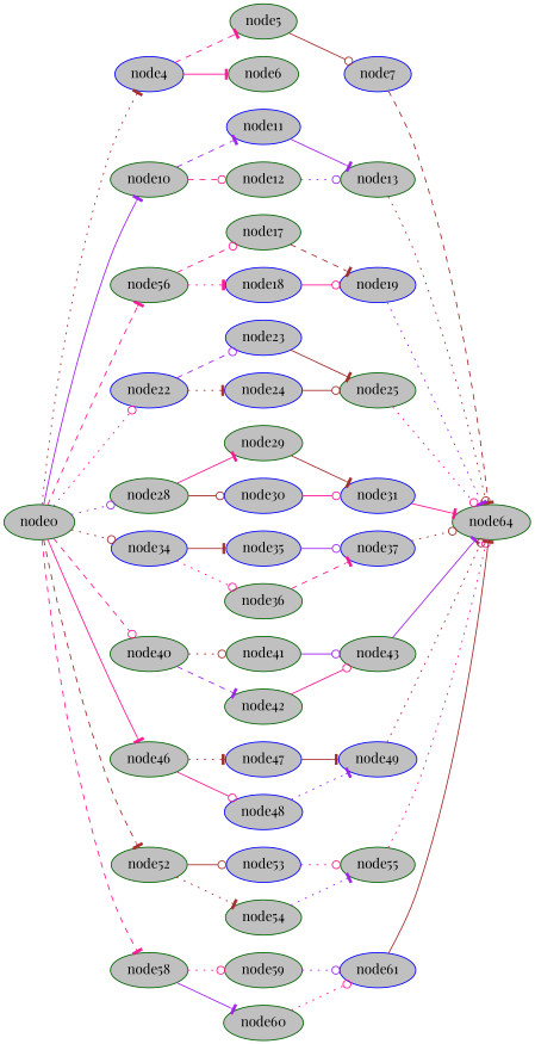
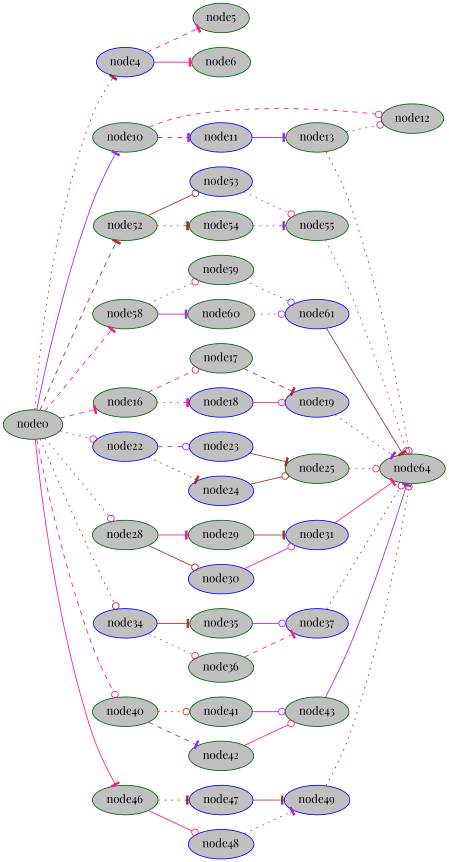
  strict digraph {
    fontname="Playfair Display"
    rankdir=LR
    node [codeSize="\"1332 b\"" color=darkgreen fillcolor=grey fontname="Playfair Display" peek="\"0\"" peekType="\"void\"" pop="\"1\"" popType="\"float\"" push="\"1\"" pushType="\"float\"" stackSize="\"96 b\"" style=filled work="\"710\""]
    edge [arrowhead=tee color=deeppink fontname="Playfair Display" style=dotted]
    node0 [codeSize="\"14 b\"" contraction="{'node1': {'label': '\"LowPassFilter_105\"', 'push': '\"1\"', 'pop': '\"5\"', 'peek': '\"64\"', 'pushType': '\"float\"', 'popType': '\"float\"', 'peekType': '\"float\"', 'codeSize': '\"1252 b\"', 'stackSize': '\"96 b\"', 'work': '\"730\"'}, 'node2': {'label': '\"FMDemodulator_106\"', 'push': '\"1\"', 'pop': '\"1\"', 'peek': '\"2\"', 'pushType': '\"float\"', 'popType': '\"float\"', 'peekType': '\"float\"', 'codeSize': '\"82 b\"', 'stackSize': '\"32 b\"', 'work': '\"221\"'}, 'node3': {'label': '\"DUPLICATE_Splitter_180\"', 'push': '\"1\"', 'pop': '\"1\"', 'peek': '\"0\"', 'pushType': '\"float\"', 'popType': '\"float\"', 'peekType': '\"void\"', 'codeSize': '\"72 b\"', 'stackSize': '\"64 b\"', 'work': '\"0\"'}}" pop="\"0\"" popType="\"void\"" push="\"5\"" stackSize="\"0 b\"" work="\"958\""]
    node4 [codeSize="\"24 b\"" color=blue stackSize="\"64 b\"" work="\"0\""]
    node10 [codeSize="\"24 b\"" stackSize="\"64 b\"" work="\"0\""]
-   node16 [codeSize="\"24 b\"" stackSize="\"64 b\"" work="\"0\"" label=node56]
+   node16 [codeSize="\"24 b\"" stackSize="\"64 b\"" work="\"0\""]
    node22 [codeSize="\"24 b\"" color=blue stackSize="\"64 b\"" work="\"0\""]
    node28 [codeSize="\"24 b\"" stackSize="\"64 b\"" work="\"0\""]
    node34 [codeSize="\"24 b\"" color=blue stackSize="\"64 b\"" work="\"0\""]
    node40 [codeSize="\"24 b\"" stackSize="\"64 b\"" work="\"0\""]
    node46 [codeSize="\"24 b\"" stackSize="\"64 b\"" work="\"0\""]
    node52 [codeSize="\"24 b\"" stackSize="\"64 b\"" work="\"0\""]
    node58 [codeSize="\"24 b\"" stackSize="\"64 b\"" work="\"0\""]
    node5 [peek="\"64\"" peekType="\"float\""]
    node6 [peek="\"64\"" peekType="\"float\""]
    node11 [color=blue peek="\"64\"" peekType="\"float\""]
    node12 [peek="\"64\"" peekType="\"float\""]
    node17 [peek="\"64\"" peekType="\"float\""]
    node18 [color=blue peek="\"64\"" peekType="\"float\""]
    node23 [color=blue peek="\"64\"" peekType="\"float\""]
    node24 [color=blue peek="\"64\"" peekType="\"float\""]
    node29 [peek="\"64\"" peekType="\"float\""]
    node30 [color=blue peek="\"64\"" peekType="\"float\""]
-   node35 [color=blue peek="\"64\"" peekType="\"float\""]
+   node35 [peek="\"64\"" peekType="\"float\""]
    node36 [peek="\"64\"" peekType="\"float\""]
    node41 [peek="\"64\"" peekType="\"float\""]
    node42 [peek="\"64\"" peekType="\"float\""]
    node47 [color=blue peek="\"64\"" peekType="\"float\""]
    node48 [color=blue peek="\"64\"" peekType="\"float\""]
    node53 [color=blue peek="\"64\"" peekType="\"float\""]
    node54 [peek="\"64\"" peekType="\"float\""]
    node59 [peek="\"64\"" peekType="\"float\""]
    node60 [peek="\"64\"" peekType="\"float\""]
-   node7 [codeSize="\"30 b\"" color=blue contraction="{'node8': {'label': '\"Subtracter_113\"', 'push': '\"1\"', 'pop': '\"2\"', 'peek': '\"2\"', 'pushType': '\"float\"', 'popType': '\"float\"', 'peekType': '\"float\"', 'codeSize': '\"43 b\"', 'stackSize': '\"0 b\"', 'work': '\"17\"'}, 'node9': {'label': '\"Amplify_114\"', 'push': '\"1\"', 'pop': '\"1\"', 'peek': '\"1\"', 'pushType': '\"float\"', 'popType': '\"float\"', 'peekType': '\"float\"', 'codeSize': '\"17 b\"', 'stackSize': '\"0 b\"', 'work': '\"8\"'}}" pop="\"2\"" push="\"2\"" stackSize="\"32 b\"" work="\"25\""]
    node13 [codeSize="\"30 b\"" contraction="{'node14': {'label': '\"Subtracter_120\"', 'push': '\"1\"', 'pop': '\"2\"', 'peek': '\"2\"', 'pushType': '\"float\"', 'popType': '\"float\"', 'peekType': '\"float\"', 'codeSize': '\"43 b\"', 'stackSize': '\"0 b\"', 'work': '\"17\"'}, 'node15': {'label': '\"Amplify_121\"', 'push': '\"1\"', 'pop': '\"1\"', 'peek': '\"1\"', 'pushType': '\"float\"', 'popType': '\"float\"', 'peekType': '\"float\"', 'codeSize': '\"17 b\"', 'stackSize': '\"0 b\"', 'work': '\"8\"'}}" pop="\"2\"" push="\"2\"" stackSize="\"32 b\"" work="\"25\""]
    node19 [codeSize="\"30 b\"" color=blue contraction="{'node20': {'label': '\"Subtracter_127\"', 'push': '\"1\"', 'pop': '\"2\"', 'peek': '\"2\"', 'pushType': '\"float\"', 'popType': '\"float\"', 'peekType': '\"float\"', 'codeSize': '\"43 b\"', 'stackSize': '\"0 b\"', 'work': '\"17\"'}, 'node21': {'label': '\"Amplify_128\"', 'push': '\"1\"', 'pop': '\"1\"', 'peek': '\"1\"', 'pushType': '\"float\"', 'popType': '\"float\"', 'peekType': '\"float\"', 'codeSize': '\"17 b\"', 'stackSize': '\"0 b\"', 'work': '\"8\"'}}" pop="\"2\"" push="\"2\"" stackSize="\"32 b\"" work="\"25\""]
    node25 [codeSize="\"30 b\"" contraction="{'node26': {'label': '\"Subtracter_134\"', 'push': '\"1\"', 'pop': '\"2\"', 'peek': '\"2\"', 'pushType': '\"float\"', 'popType': '\"float\"', 'peekType': '\"float\"', 'codeSize': '\"43 b\"', 'stackSize': '\"0 b\"', 'work': '\"17\"'}, 'node27': {'label': '\"Amplify_135\"', 'push': '\"1\"', 'pop': '\"1\"', 'peek': '\"1\"', 'pushType': '\"float\"', 'popType': '\"float\"', 'peekType': '\"float\"', 'codeSize': '\"17 b\"', 'stackSize': '\"0 b\"', 'work': '\"8\"'}}" pop="\"2\"" push="\"2\"" stackSize="\"32 b\"" work="\"25\""]
    node31 [codeSize="\"30 b\"" color=blue contraction="{'node32': {'label': '\"Subtracter_141\"', 'push': '\"1\"', 'pop': '\"2\"', 'peek': '\"2\"', 'pushType': '\"float\"', 'popType': '\"float\"', 'peekType': '\"float\"', 'codeSize': '\"43 b\"', 'stackSize': '\"0 b\"', 'work': '\"17\"'}, 'node33': {'label': '\"Amplify_142\"', 'push': '\"1\"', 'pop': '\"1\"', 'peek': '\"1\"', 'pushType': '\"float\"', 'popType': '\"float\"', 'peekType': '\"float\"', 'codeSize': '\"17 b\"', 'stackSize': '\"0 b\"', 'work': '\"8\"'}}" pop="\"2\"" push="\"2\"" stackSize="\"32 b\"" work="\"25\""]
    node37 [codeSize="\"30 b\"" color=blue contraction="{'node38': {'label': '\"Subtracter_148\"', 'push': '\"1\"', 'pop': '\"2\"', 'peek': '\"2\"', 'pushType': '\"float\"', 'popType': '\"float\"', 'peekType': '\"float\"', 'codeSize': '\"43 b\"', 'stackSize': '\"0 b\"', 'work': '\"17\"'}, 'node39': {'label': '\"Amplify_149\"', 'push': '\"1\"', 'pop': '\"1\"', 'peek': '\"1\"', 'pushType': '\"float\"', 'popType': '\"float\"', 'peekType': '\"float\"', 'codeSize': '\"17 b\"', 'stackSize': '\"0 b\"', 'work': '\"8\"'}}" pop="\"2\"" push="\"2\"" stackSize="\"32 b\"" work="\"25\""]
    node43 [codeSize="\"30 b\"" contraction="{'node44': {'label': '\"Subtracter_155\"', 'push': '\"1\"', 'pop': '\"2\"', 'peek': '\"2\"', 'pushType': '\"float\"', 'popType': '\"float\"', 'peekType': '\"float\"', 'codeSize': '\"43 b\"', 'stackSize': '\"0 b\"', 'work': '\"17\"'}, 'node45': {'label': '\"Amplify_156\"', 'push': '\"1\"', 'pop': '\"1\"', 'peek': '\"1\"', 'pushType': '\"float\"', 'popType': '\"float\"', 'peekType': '\"float\"', 'codeSize': '\"17 b\"', 'stackSize': '\"0 b\"', 'work': '\"8\"'}}" pop="\"2\"" push="\"2\"" stackSize="\"32 b\"" work="\"25\""]
    node49 [codeSize="\"30 b\"" color=blue contraction="{'node50': {'label': '\"Subtracter_162\"', 'push': '\"1\"', 'pop': '\"2\"', 'peek': '\"2\"', 'pushType': '\"float\"', 'popType': '\"float\"', 'peekType': '\"float\"', 'codeSize': '\"43 b\"', 'stackSize': '\"0 b\"', 'work': '\"17\"'}, 'node51': {'label': '\"Amplify_163\"', 'push': '\"1\"', 'pop': '\"1\"', 'peek': '\"1\"', 'pushType': '\"float\"', 'popType': '\"float\"', 'peekType': '\"float\"', 'codeSize': '\"17 b\"', 'stackSize': '\"0 b\"', 'work': '\"8\"'}}" pop="\"2\"" push="\"2\"" stackSize="\"32 b\"" work="\"25\""]
    node55 [codeSize="\"30 b\"" contraction="{'node56': {'label': '\"Subtracter_169\"', 'push': '\"1\"', 'pop': '\"2\"', 'peek': '\"2\"', 'pushType': '\"float\"', 'popType': '\"float\"', 'peekType': '\"float\"', 'codeSize': '\"43 b\"', 'stackSize': '\"0 b\"', 'work': '\"17\"'}, 'node57': {'label': '\"Amplify_170\"', 'push': '\"1\"', 'pop': '\"1\"', 'peek': '\"1\"', 'pushType': '\"float\"', 'popType': '\"float\"', 'peekType': '\"float\"', 'codeSize': '\"17 b\"', 'stackSize': '\"0 b\"', 'work': '\"8\"'}}" pop="\"2\"" push="\"2\"" stackSize="\"32 b\"" work="\"25\""]
    node61 [codeSize="\"30 b\"" color=blue contraction="{'node62': {'label': '\"Subtracter_176\"', 'push': '\"1\"', 'pop': '\"2\"', 'peek': '\"2\"', 'pushType': '\"float\"', 'popType': '\"float\"', 'peekType': '\"float\"', 'codeSize': '\"43 b\"', 'stackSize': '\"0 b\"', 'work': '\"17\"'}, 'node63': {'label': '\"Amplify_177\"', 'push': '\"1\"', 'pop': '\"1\"', 'peek': '\"1\"', 'pushType': '\"float\"', 'popType': '\"float\"', 'peekType': '\"float\"', 'codeSize': '\"17 b\"', 'stackSize': '\"0 b\"', 'work': '\"8\"'}}" pop="\"2\"" push="\"2\"" stackSize="\"32 b\"" work="\"25\""]
    node64 [codeSize="\"126 b\"" contraction="{'node65': {'label': '\"AnonFilter_a0_178\"', 'push': '\"1\"', 'pop': '\"10\"', 'peek': '\"10\"', 'pushType': '\"float\"', 'popType': '\"float\"', 'peekType': '\"float\"', 'codeSize': '\"27 b\"', 'stackSize': '\"64 b\"', 'work': '\"73\"'}, 'node66': {'label': '\"FloatPrinter_179\"', 'push': '\"0\"', 'pop': '\"1\"', 'peek': '\"1\"', 'pushType': '\"void\"', 'popType': '\"float\"', 'peekType': '\"float\"', 'codeSize': '\"16 b\"', 'stackSize': '\"0 b\"', 'work': '\"6\"'}}" pop="\"10\"" push="\"10\"" stackSize="\"32 b\"" work="\"79\""]
    node0 -> node4 [color=brown]
    node0 -> node10 [color=purple style=solid]
    node0 -> node16 [style=dashed]
    node0 -> node22 [arrowhead=odot]
    node0 -> node28 [arrowhead=odot color=purple]
    node0 -> node34 [arrowhead=odot color=brown]
    node0 -> node40 [arrowhead=odot style=dashed]
    node0 -> node46 [style=solid]
    node0 -> node52 [color=brown style=dashed]
    node0 -> node58 [style=dashed]
    node4 -> node5 [style=dashed]
    node4 -> node6 [style=solid]
    node10 -> node11 [color=purple style=dashed]
    node10 -> node12 [arrowhead=odot style=dashed]
    node16 -> node17 [arrowhead=odot style=dashed]
    node16 -> node18
    node22 -> node23 [arrowhead=odot color=purple style=dashed]
    node22 -> node24 [color=brown]
    node28 -> node29 [style=solid]
    node28 -> node30 [arrowhead=odot color=brown style=solid]
    node34 -> node35 [color=brown style=solid]
    node34 -> node36 [arrowhead=odot]
    node40 -> node41 [arrowhead=odot color=brown]
    node40 -> node42 [color=purple style=dashed]
    node46 -> node47 [color=brown]
    node46 -> node48 [arrowhead=odot style=solid]
    node52 -> node53 [arrowhead=odot color=brown style=solid]
    node52 -> node54 [color=brown]
    node58 -> node59 [arrowhead=odot]
    node58 -> node60 [color=purple style=solid]
-   node5 -> node7 [arrowhead=odot color=brown style=solid]
    node11 -> node13 [color=purple style=solid]
-   node12 -> node13 [arrowhead=odot color=purple]
+   node13 -> node12 [arrowhead=odot color=purple]
    node17 -> node19 [color=brown style=dashed]
    node18 -> node19 [arrowhead=odot style=solid]
    node23 -> node25 [color=brown style=solid]
    node24 -> node25 [arrowhead=odot color=brown style=solid]
    node29 -> node31 [color=brown style=solid]
    node30 -> node31 [arrowhead=odot style=solid]
    node35 -> node37 [arrowhead=odot color=purple style=solid]
    node36 -> node37 [style=dashed]
    node41 -> node43 [arrowhead=odot color=purple style=solid]
    node42 -> node43 [arrowhead=odot style=solid]
    node47 -> node49 [color=brown style=solid]
    node48 -> node49 [color=purple]
    node53 -> node55 [arrowhead=odot]
    node54 -> node55 [color=purple]
    node59 -> node61 [arrowhead=odot color=purple]
    node60 -> node61 [arrowhead=odot]
-   node7 -> node64 [color=brown style=dashed]
    node13 -> node64 [arrowhead=odot color=brown]
    node19 -> node64 [color=purple]
    node25 -> node64 [arrowhead=odot]
    node31 -> node64 [style=solid]
    node37 -> node64 [arrowhead=odot color=brown]
    node43 -> node64 [color=purple style=solid]
    node49 -> node64 [arrowhead=odot color=brown]
    node55 -> node64 [arrowhead=odot]
    node61 -> node64 [color=brown style=solid]
  }
